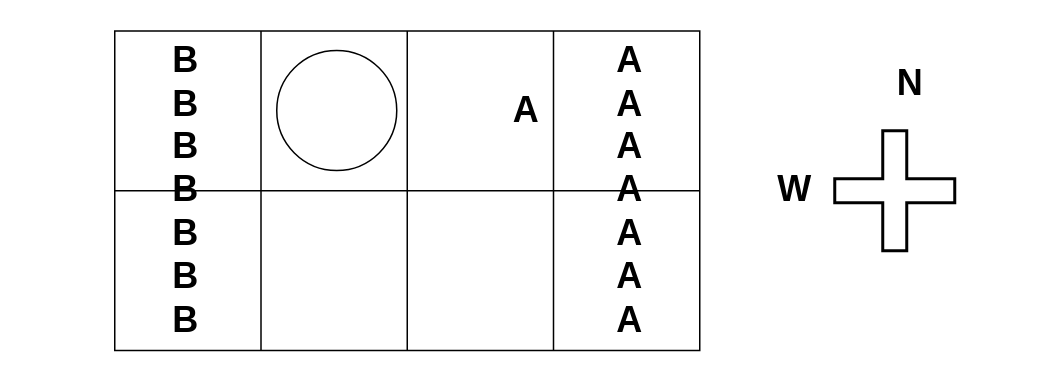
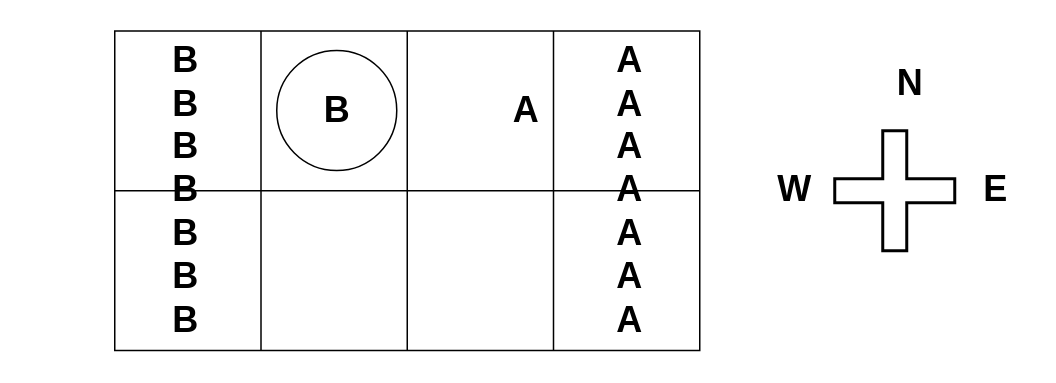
  <mxCell id="0" />
  <mxCell id="1" parent="0" />
  <mxCell id="2" value="" style="rounded=0;whiteSpace=wrap;html=1;" vertex="1" parent="1"><mxGeometry x="76" y="20" width="390" height="213" as="geometry" /></mxCell>
  <mxCell id="3" value="" style="endArrow=none;html=1;entryX=0.75;entryY=0;entryDx=0;entryDy=0;exitX=0.75;exitY=1;exitDx=0;exitDy=0;" edge="1" parent="1" source="2" target="2"><mxGeometry width="50" height="50" relative="1" as="geometry"><mxPoint x="394" y="184" as="sourcePoint" /><mxPoint x="444" y="134" as="targetPoint" /></mxGeometry></mxCell>
  <mxCell id="4" value="" style="endArrow=none;html=1;entryX=0.25;entryY=0;entryDx=0;entryDy=0;exitX=0.25;exitY=1;exitDx=0;exitDy=0;" edge="1" parent="1" source="2" target="2"><mxGeometry width="50" height="50" relative="1" as="geometry"><mxPoint x="394" y="184" as="sourcePoint" /><mxPoint x="444" y="134" as="targetPoint" /></mxGeometry></mxCell>
  <mxCell id="5" value="" style="endArrow=none;html=1;entryX=0.5;entryY=0;entryDx=0;entryDy=0;exitX=0.5;exitY=1;exitDx=0;exitDy=0;" edge="1" parent="1" source="2" target="2"><mxGeometry width="50" height="50" relative="1" as="geometry"><mxPoint x="394" y="184" as="sourcePoint" /><mxPoint x="444" y="134" as="targetPoint" /></mxGeometry></mxCell>
  <mxCell id="6" value="" style="endArrow=none;html=1;exitX=0;exitY=0.5;exitDx=0;exitDy=0;entryX=1;entryY=0.5;entryDx=0;entryDy=0;" edge="1" parent="1" source="2" target="2"><mxGeometry width="50" height="50" relative="1" as="geometry"><mxPoint x="394" y="184" as="sourcePoint" /><mxPoint x="444" y="134" as="targetPoint" /></mxGeometry></mxCell>
  <mxCell id="7" value="A A A A A A A" style="text;strokeColor=none;fillColor=none;html=1;fontSize=24;fontStyle=1;verticalAlign=middle;align=center;rotation=90;horizontal=0;whiteSpace=wrap;" vertex="1" parent="1"><mxGeometry x="317" y="114.99" width="205.25" height="23" as="geometry" /></mxCell>
  <mxCell id="8" value="B B B B B B B" style="text;strokeColor=none;fillColor=none;html=1;fontSize=24;fontStyle=1;verticalAlign=middle;align=center;rotation=90;horizontal=0;whiteSpace=wrap;" vertex="1" parent="1"><mxGeometry x="20.995" y="114.995" width="205.25" height="23" as="geometry" /></mxCell>
+ <mxCell id="9" value="B" style="text;strokeColor=none;fillColor=none;html=1;fontSize=24;fontStyle=1;verticalAlign=middle;align=center;" vertex="1" parent="1"><mxGeometry x="203" y="53" width="42" height="40" as="geometry" /></mxCell>
  <mxCell id="10" value="A" style="text;strokeColor=none;fillColor=none;html=1;fontSize=24;fontStyle=1;verticalAlign=middle;align=center;" vertex="1" parent="1"><mxGeometry x="329" y="53" width="42" height="40" as="geometry" /></mxCell>
  <mxCell id="11" value="" style="ellipse;whiteSpace=wrap;html=1;aspect=fixed;fillColor=none;" vertex="1" parent="1"><mxGeometry x="184" y="33" width="80" height="80" as="geometry" /></mxCell>
  <mxCell id="12" value="" style="shape=cross;whiteSpace=wrap;html=1;strokeWidth=2;" vertex="1" parent="1"><mxGeometry x="556" y="86.5" width="80" height="80" as="geometry" /></mxCell>
  <mxCell id="13" value="N" style="text;strokeColor=none;fillColor=none;html=1;fontSize=24;fontStyle=1;verticalAlign=middle;align=center;opacity=0;" vertex="1" parent="1"><mxGeometry x="587" y="36" width="38" height="37" as="geometry" /></mxCell>
+ <mxCell id="14" value="E" style="text;strokeColor=none;fillColor=none;html=1;fontSize=24;fontStyle=1;verticalAlign=middle;align=center;opacity=0;" vertex="1" parent="1"><mxGeometry x="644" y="107.99" width="38" height="37" as="geometry" /></mxCell>
  <mxCell id="15" value="W" style="text;strokeColor=none;fillColor=none;html=1;fontSize=24;fontStyle=1;verticalAlign=middle;align=center;opacity=0;" vertex="1" parent="1"><mxGeometry x="510" y="107.99" width="38" height="37" as="geometry" /></mxCell>
